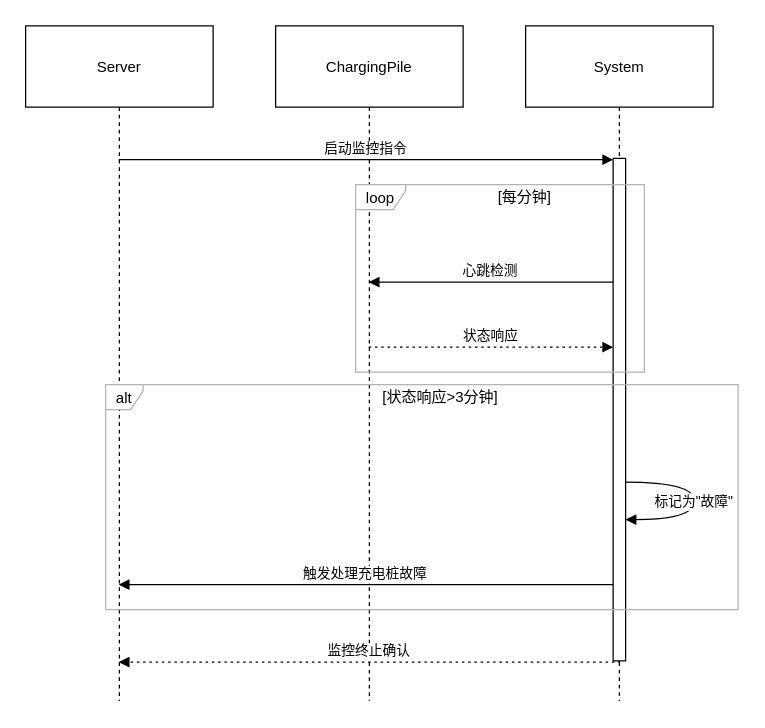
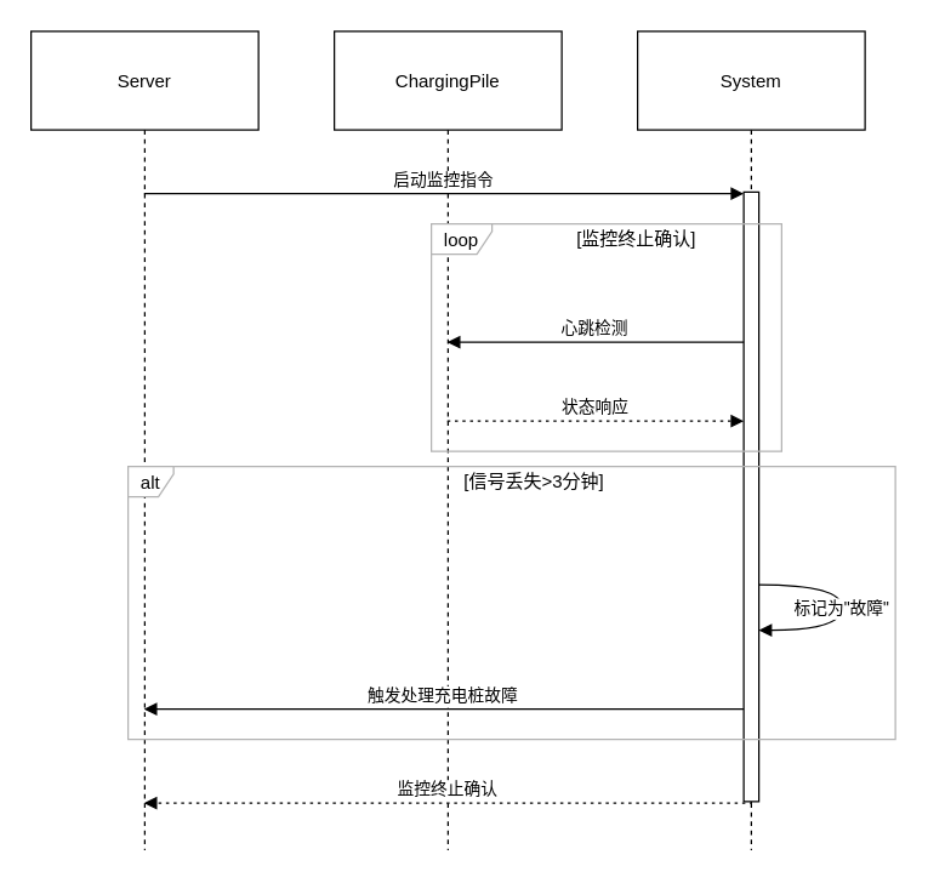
  <mxCell id="0" />
  <mxCell id="1" parent="0" />
  <mxCell id="2" value="Server" style="shape=umlLifeline;perimeter=lifelinePerimeter;whiteSpace=wrap;container=1;dropTarget=0;collapsible=0;recursiveResize=0;outlineConnect=0;portConstraint=eastwest;newEdgeStyle={&quot;edgeStyle&quot;:&quot;elbowEdgeStyle&quot;,&quot;elbow&quot;:&quot;vertical&quot;,&quot;curved&quot;:0,&quot;rounded&quot;:0};size=65;" vertex="1" parent="1"><mxGeometry x="20" y="20" width="150" height="540" as="geometry" /></mxCell>
  <mxCell id="3" value="ChargingPile" style="shape=umlLifeline;perimeter=lifelinePerimeter;whiteSpace=wrap;container=1;dropTarget=0;collapsible=0;recursiveResize=0;outlineConnect=0;portConstraint=eastwest;newEdgeStyle={&quot;edgeStyle&quot;:&quot;elbowEdgeStyle&quot;,&quot;elbow&quot;:&quot;vertical&quot;,&quot;curved&quot;:0,&quot;rounded&quot;:0};size=65;" vertex="1" parent="1"><mxGeometry x="220" y="20" width="150" height="540" as="geometry" /></mxCell>
  <mxCell id="4" value="System" style="shape=umlLifeline;perimeter=lifelinePerimeter;whiteSpace=wrap;container=1;dropTarget=0;collapsible=0;recursiveResize=0;outlineConnect=0;portConstraint=eastwest;newEdgeStyle={&quot;edgeStyle&quot;:&quot;elbowEdgeStyle&quot;,&quot;elbow&quot;:&quot;vertical&quot;,&quot;curved&quot;:0,&quot;rounded&quot;:0};size=65;" vertex="1" parent="1"><mxGeometry x="420" y="20" width="150" height="540" as="geometry" /></mxCell>
  <mxCell id="5" value="" style="points=[];perimeter=orthogonalPerimeter;outlineConnect=0;targetShapes=umlLifeline;portConstraint=eastwest;newEdgeStyle={&quot;edgeStyle&quot;:&quot;elbowEdgeStyle&quot;,&quot;elbow&quot;:&quot;vertical&quot;,&quot;curved&quot;:0,&quot;rounded&quot;:0}" vertex="1" parent="4"><mxGeometry x="70" y="106" width="10" height="402" as="geometry" /></mxCell>
  <mxCell id="6" value="loop" style="shape=umlFrame;pointerEvents=0;dropTarget=0;strokeColor=#B3B3B3;height=20;width=40" vertex="1" parent="1"><mxGeometry x="284" y="147" width="231" height="150" as="geometry" /></mxCell>
- <mxCell id="7" value="[每分钟]" style="text;strokeColor=none;fillColor=none;align=center;verticalAlign=middle;whiteSpace=wrap;" vertex="1" parent="6"><mxGeometry x="40" width="191" height="20" as="geometry" /></mxCell>
+ <mxCell id="7" value="[监控终止确认]" style="text;strokeColor=none;fillColor=none;align=center;verticalAlign=middle;whiteSpace=wrap;" vertex="1" parent="6"><mxGeometry x="40" width="191" height="20" as="geometry" /></mxCell>
  <mxCell id="8" value="alt" style="shape=umlFrame;pointerEvents=0;dropTarget=0;strokeColor=#B3B3B3;height=20;width=30" vertex="1" parent="1"><mxGeometry x="84" y="307" width="506" height="180" as="geometry" /></mxCell>
- <mxCell id="9" value="[状态响应&gt;3分钟]" style="text;strokeColor=none;fillColor=none;align=center;verticalAlign=middle;whiteSpace=wrap;" vertex="1" parent="8"><mxGeometry x="30" width="476" height="20" as="geometry" /></mxCell>
+ <mxCell id="9" value="[信号丢失&gt;3分钟]" style="text;strokeColor=none;fillColor=none;align=center;verticalAlign=middle;whiteSpace=wrap;" vertex="1" parent="8"><mxGeometry x="30" width="476" height="20" as="geometry" /></mxCell>
  <mxCell id="10" value="启动监控指令" style="verticalAlign=bottom;edgeStyle=elbowEdgeStyle;elbow=vertical;curved=0;rounded=0;endArrow=block;" edge="1" parent="1" source="2" target="5"><mxGeometry relative="1" as="geometry"><Array as="points"><mxPoint x="302" y="127" /></Array></mxGeometry></mxCell>
  <mxCell id="11" value="心跳检测" style="verticalAlign=bottom;edgeStyle=elbowEdgeStyle;elbow=vertical;curved=0;rounded=0;endArrow=block;" edge="1" parent="1" source="5" target="3"><mxGeometry relative="1" as="geometry"><Array as="points"><mxPoint x="405" y="225" /></Array></mxGeometry></mxCell>
  <mxCell id="12" value="状态响应" style="verticalAlign=bottom;edgeStyle=elbowEdgeStyle;elbow=vertical;curved=0;rounded=0;dashed=1;dashPattern=2 3;endArrow=block;" edge="1" parent="1" source="3" target="5"><mxGeometry relative="1" as="geometry"><Array as="points"><mxPoint x="402" y="277" /></Array></mxGeometry></mxCell>
  <mxCell id="13" value="标记为&quot;故障&quot;" style="curved=1;endArrow=block;rounded=0;" edge="1" parent="1" source="5" target="5"><mxGeometry relative="1" as="geometry"><Array as="points"><mxPoint x="555" y="385" /><mxPoint x="555" y="415" /></Array></mxGeometry></mxCell>
  <mxCell id="14" value="触发处理充电桩故障" style="verticalAlign=bottom;edgeStyle=elbowEdgeStyle;elbow=vertical;curved=0;rounded=0;endArrow=block;" edge="1" parent="1" source="5" target="2"><mxGeometry relative="1" as="geometry"><Array as="points"><mxPoint x="305" y="467" /></Array></mxGeometry></mxCell>
  <mxCell id="15" value="监控终止确认" style="verticalAlign=bottom;edgeStyle=elbowEdgeStyle;elbow=vertical;curved=0;rounded=0;dashed=1;dashPattern=2 3;endArrow=block;" edge="1" parent="1" source="5" target="2"><mxGeometry relative="1" as="geometry"><Array as="points"><mxPoint x="305" y="529" /></Array></mxGeometry></mxCell>
